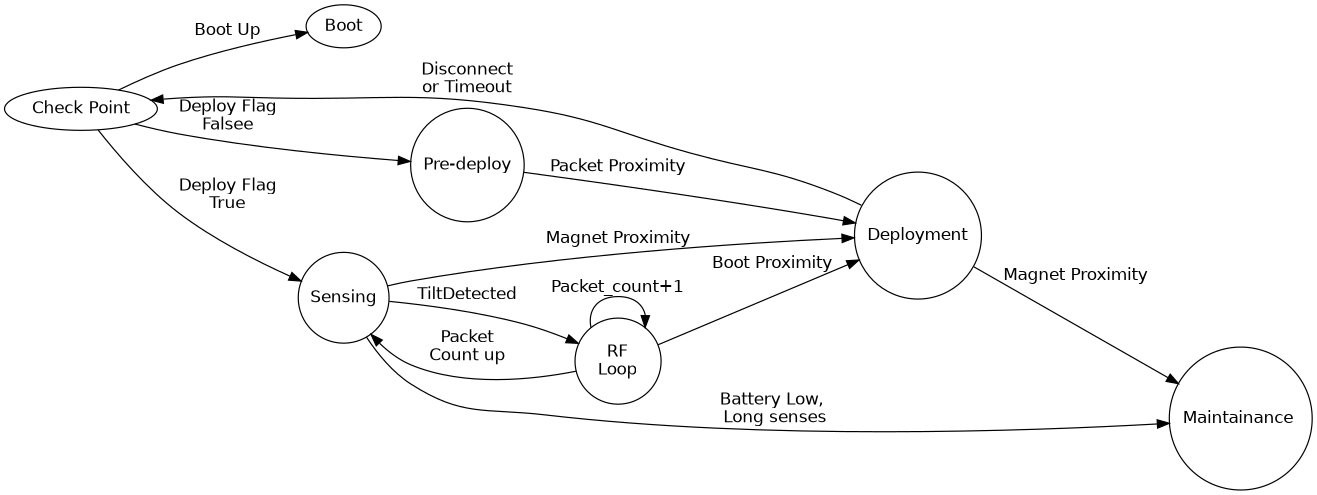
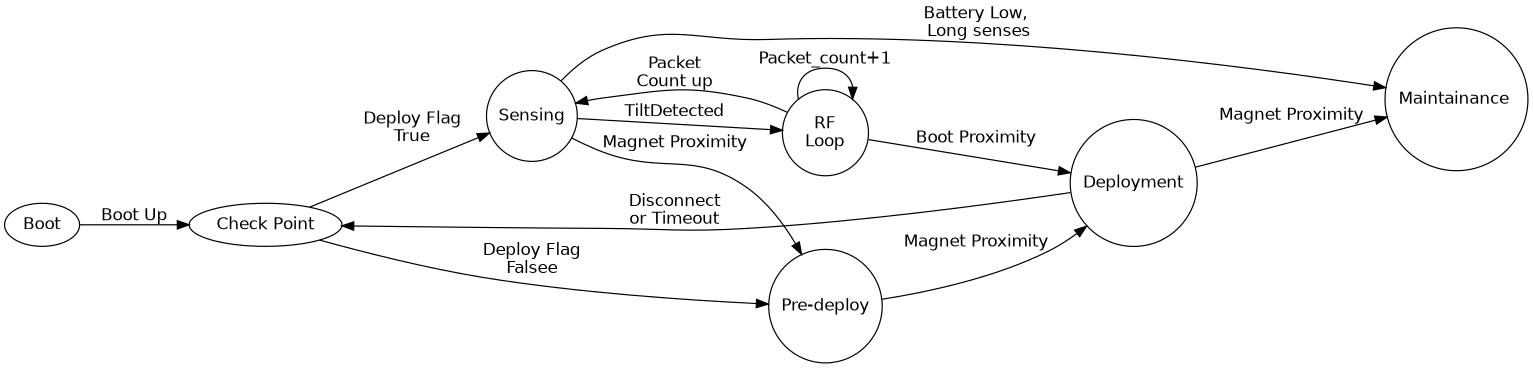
  digraph {
    fontname="DejaVu Sans"
    rankdir=LR
    node [fontname="DejaVu Sans" shape=circle]
    edge [fontname="DejaVu Sans"]
    n1 [label=Boot shape=""]
    n2 [label="Check Point" shape=""]
    n3 [label="Pre-deploy" width=1.0]
    n4 [label=Sensing width=1.0]
    n5 [label=Deployment width=1.0]
    n6 [label="RF\nLoop" width=1.0]
    n7 [label="Maintainance " width=1.0]
-   n2 -> n1 [label="Boot Up"]
+   n1 -> n2 [label="Boot Up"]
    n2 -> n3 [label="Deploy Flag\nFalsee"]
    n2 -> n4 [label="Deploy Flag\nTrue"]
-   n3 -> n5 [label="Packet Proximity"]
-   n4 -> n5 [label="Magnet Proximity"]
+   n3 -> n5 [label="Magnet Proximity"]
+   n4 -> n3 [label="Magnet Proximity"]
    n4 -> n6 [label="Tilt\Detected"]
    n4 -> n7 [label="Battery Low,\n Long senses"]
    n5 -> n2 [label="Disconnect\nor Timeout"]
    n5 -> n7 [label="Magnet Proximity"]
    n6 -> n4 [label="Packet\nCount up"]
    n6 -> n5 [label="Boot Proximity"]
    n6 -> n6 [label="Packet_count+1"]
  }
